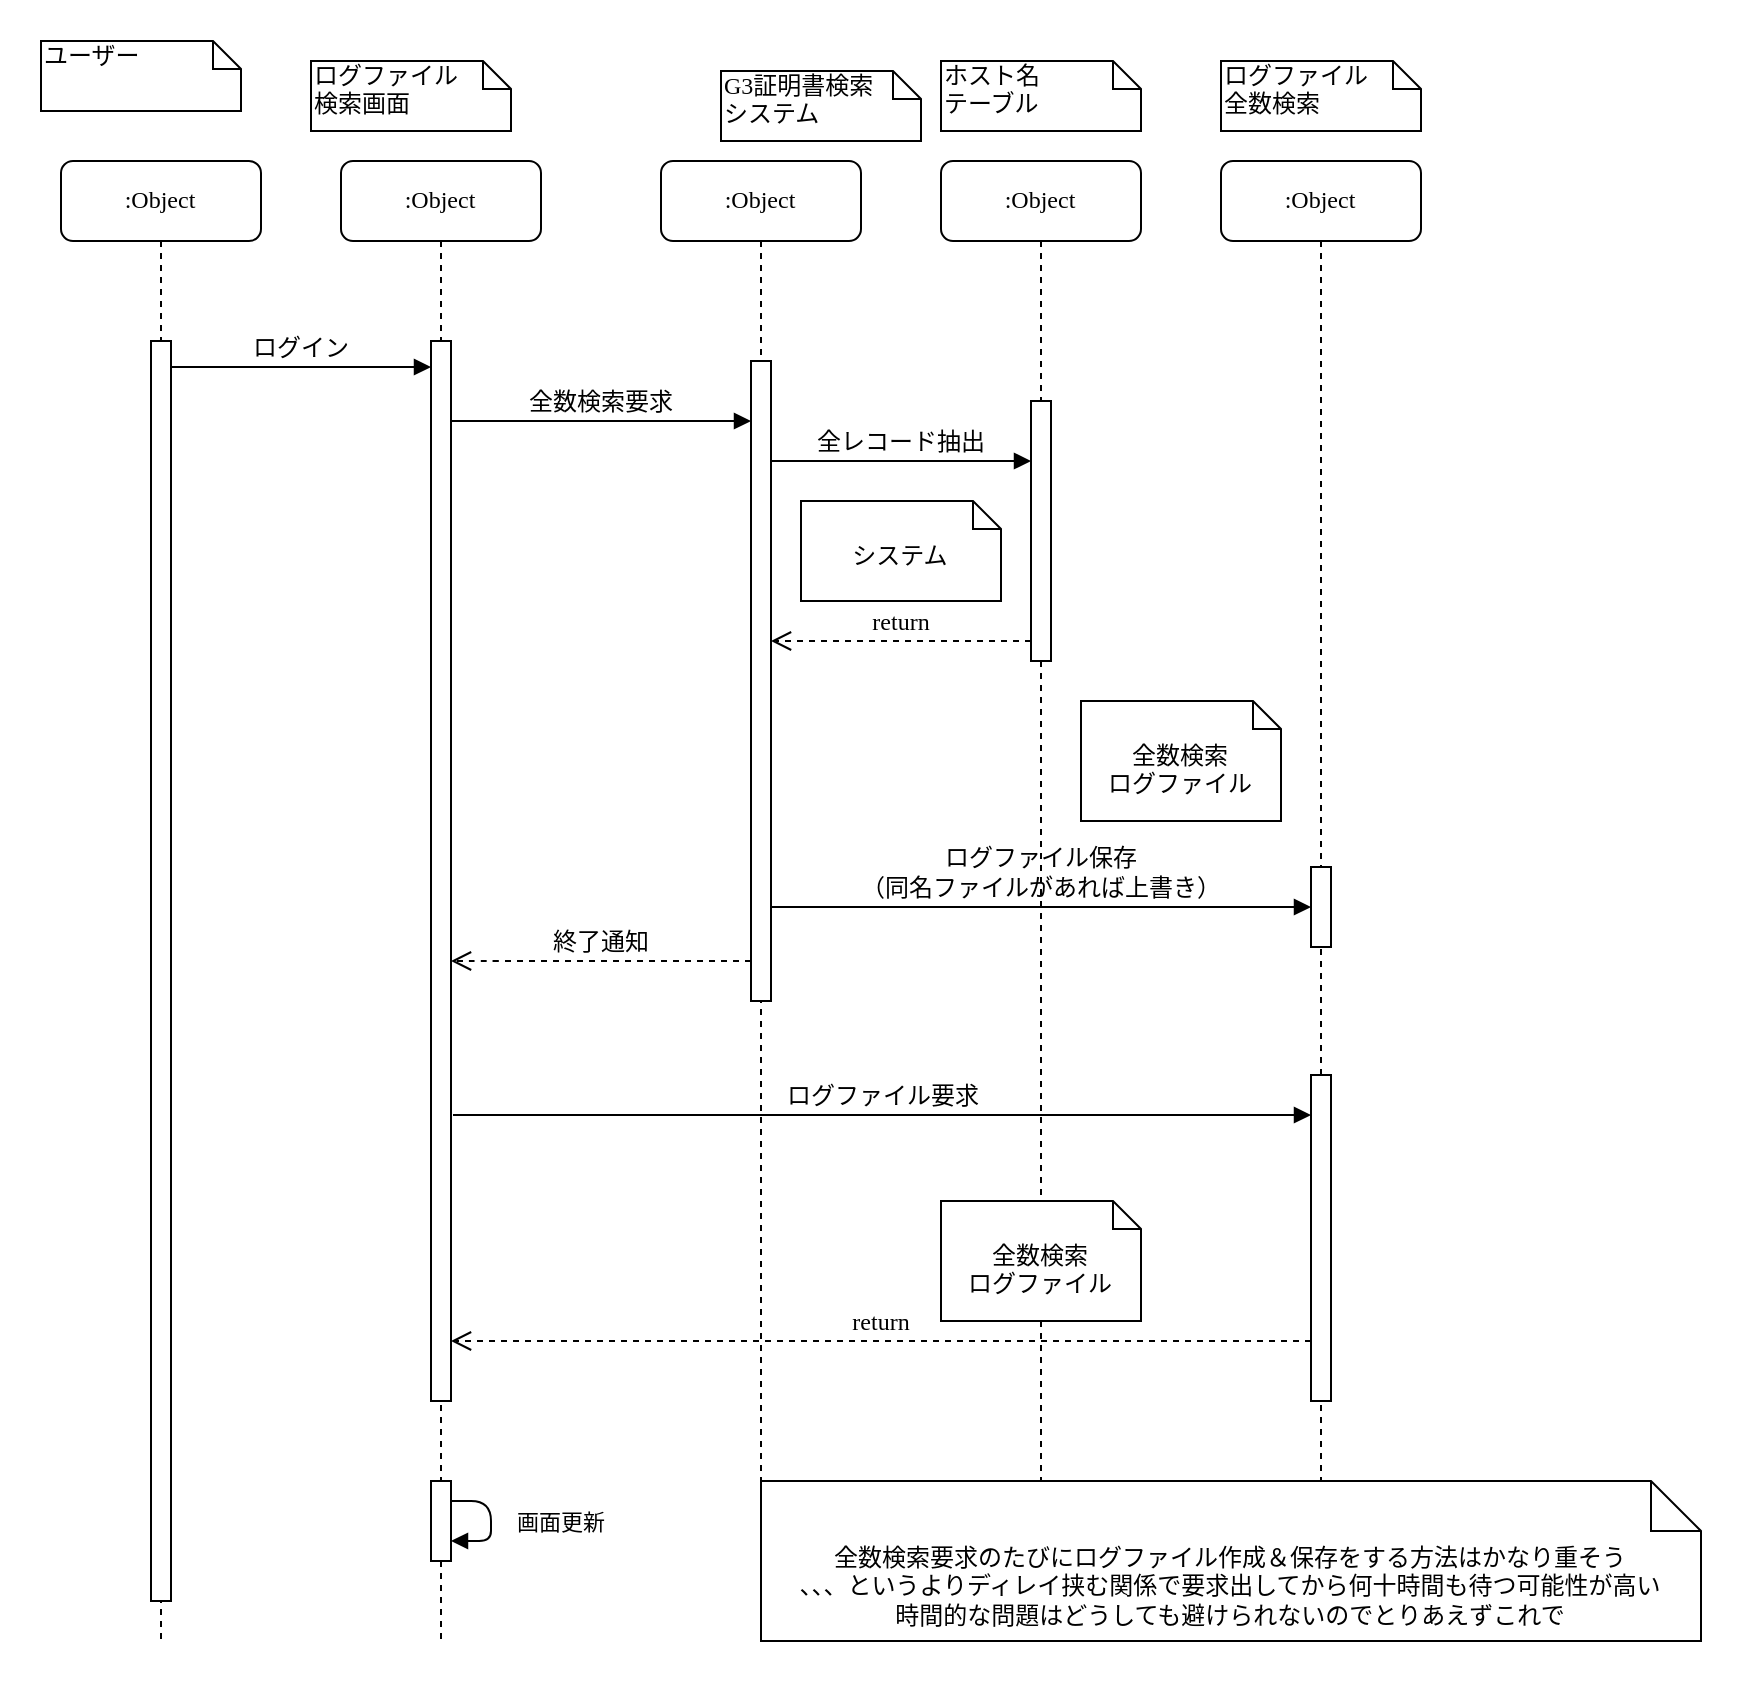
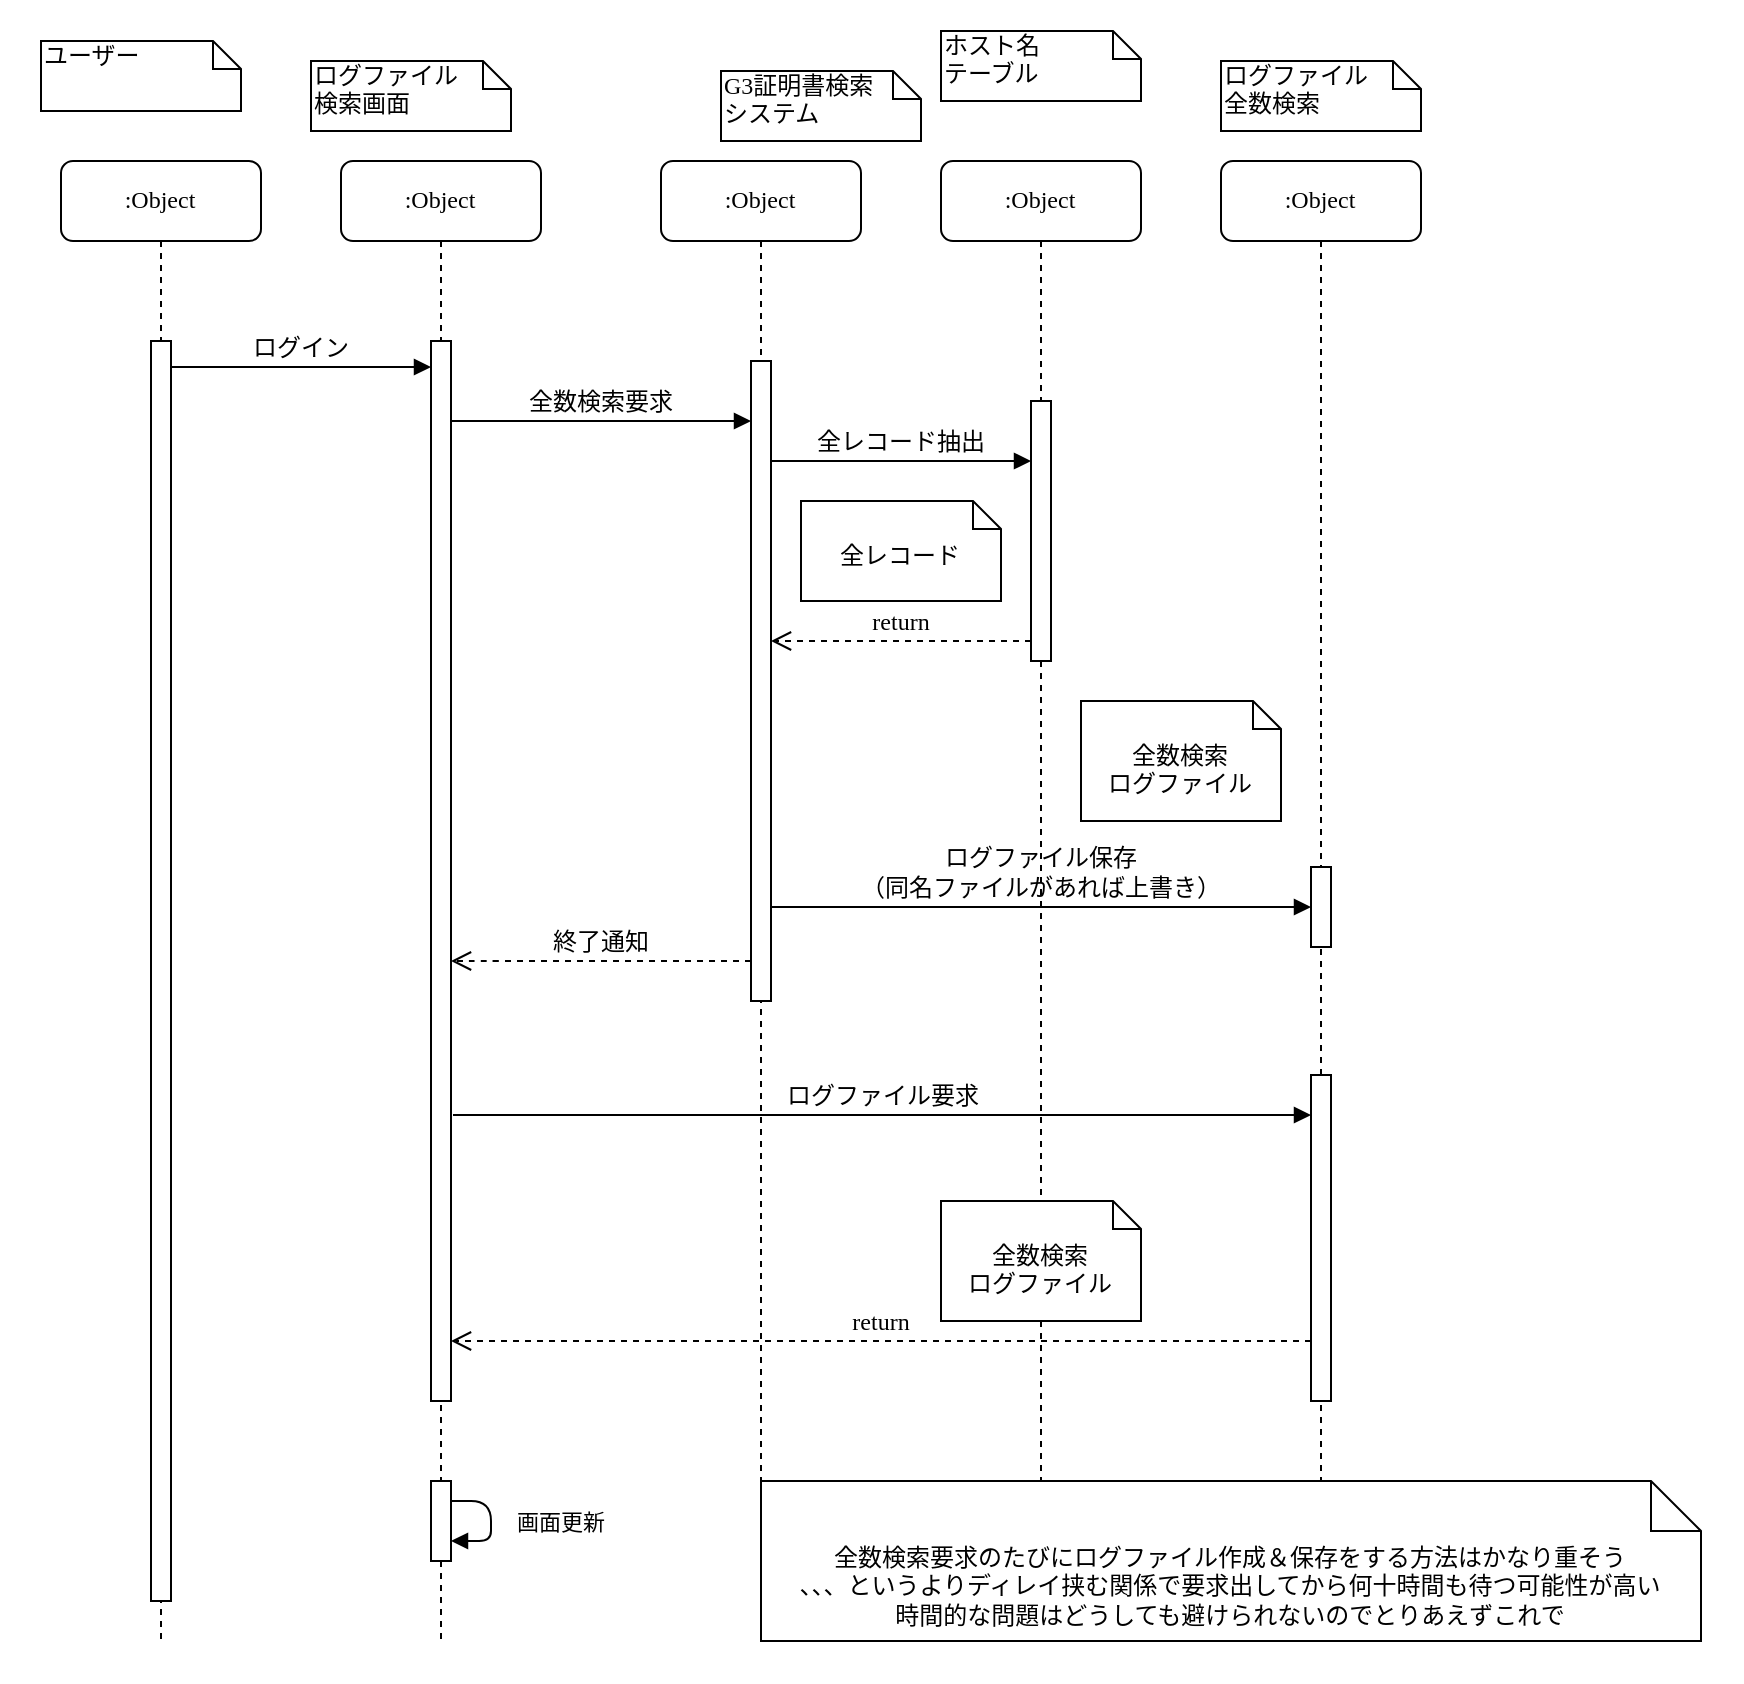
  <mxCell id="0" />
  <mxCell id="1" parent="0" />
  <mxCell id="2" value=":Object" style="shape=umlLifeline;perimeter=lifelinePerimeter;whiteSpace=wrap;html=1;container=1;collapsible=0;recursiveResize=0;outlineConnect=0;rounded=1;shadow=0;comic=0;labelBackgroundColor=none;strokeWidth=1;fontFamily=Verdana;fontSize=12;align=center;" parent="1" vertex="1"><mxGeometry x="170" y="80" width="100" height="740" as="geometry" /></mxCell>
  <mxCell id="3" value="" style="html=1;points=[];perimeter=orthogonalPerimeter;rounded=0;shadow=0;comic=0;labelBackgroundColor=none;strokeWidth=1;fontFamily=Verdana;fontSize=12;align=center;" vertex="1" parent="2"><mxGeometry x="45" y="90" width="10" height="530" as="geometry" /></mxCell>
  <mxCell id="4" value="" style="html=1;points=[];perimeter=orthogonalPerimeter;rounded=0;shadow=0;comic=0;labelBackgroundColor=none;strokeWidth=1;fontFamily=Verdana;fontSize=12;align=center;" parent="2" vertex="1"><mxGeometry x="45" y="660" width="10" height="40" as="geometry" /></mxCell>
  <mxCell id="5" value="画面更新" style="html=1;verticalAlign=bottom;endArrow=block;" edge="1" parent="2" source="4" target="4"><mxGeometry x="0.333" y="-35" width="80" relative="1" as="geometry"><mxPoint x="60" y="670" as="sourcePoint" /><mxPoint x="140" y="670" as="targetPoint" /><mxPoint x="35" y="35" as="offset" /></mxGeometry></mxCell>
  <mxCell id="6" value=":Object" style="shape=umlLifeline;perimeter=lifelinePerimeter;whiteSpace=wrap;html=1;container=1;collapsible=0;recursiveResize=0;outlineConnect=0;rounded=1;shadow=0;comic=0;labelBackgroundColor=none;strokeWidth=1;fontFamily=Verdana;fontSize=12;align=center;" parent="1" vertex="1"><mxGeometry x="330" y="80" width="100" height="740" as="geometry" /></mxCell>
  <mxCell id="7" value="" style="html=1;points=[];perimeter=orthogonalPerimeter;rounded=0;shadow=0;comic=0;labelBackgroundColor=none;strokeWidth=1;fontFamily=Verdana;fontSize=12;align=center;" parent="6" vertex="1"><mxGeometry x="45" y="100" width="10" height="320" as="geometry" /></mxCell>
  <mxCell id="8" value=":Object" style="shape=umlLifeline;perimeter=lifelinePerimeter;whiteSpace=wrap;html=1;container=1;collapsible=0;recursiveResize=0;outlineConnect=0;rounded=1;shadow=0;comic=0;labelBackgroundColor=none;strokeWidth=1;fontFamily=Verdana;fontSize=12;align=center;" parent="1" vertex="1"><mxGeometry x="470" y="80" width="100" height="740" as="geometry" /></mxCell>
  <mxCell id="9" value=":Object" style="shape=umlLifeline;perimeter=lifelinePerimeter;whiteSpace=wrap;html=1;container=1;collapsible=0;recursiveResize=0;outlineConnect=0;rounded=1;shadow=0;comic=0;labelBackgroundColor=none;strokeWidth=1;fontFamily=Verdana;fontSize=12;align=center;" parent="1" vertex="1"><mxGeometry x="610" y="80" width="100" height="740" as="geometry" /></mxCell>
  <mxCell id="10" value="" style="html=1;points=[];perimeter=orthogonalPerimeter;rounded=0;shadow=0;comic=0;labelBackgroundColor=none;strokeWidth=1;fontFamily=Verdana;fontSize=12;align=center;" vertex="1" parent="9"><mxGeometry x="45" y="457" width="10" height="163" as="geometry" /></mxCell>
  <mxCell id="11" value=":Object" style="shape=umlLifeline;perimeter=lifelinePerimeter;whiteSpace=wrap;html=1;container=1;collapsible=0;recursiveResize=0;outlineConnect=0;rounded=1;shadow=0;comic=0;labelBackgroundColor=none;strokeWidth=1;fontFamily=Verdana;fontSize=12;align=center;" parent="1" vertex="1"><mxGeometry x="30" y="80" width="100" height="740" as="geometry" /></mxCell>
  <mxCell id="12" value="" style="html=1;points=[];perimeter=orthogonalPerimeter;rounded=0;shadow=0;comic=0;labelBackgroundColor=none;strokeWidth=1;fontFamily=Verdana;fontSize=12;align=center;" parent="11" vertex="1"><mxGeometry x="45" y="90" width="10" height="630" as="geometry" /></mxCell>
  <mxCell id="13" value="" style="html=1;points=[];perimeter=orthogonalPerimeter;rounded=0;shadow=0;comic=0;labelBackgroundColor=none;strokeWidth=1;fontFamily=Verdana;fontSize=12;align=center;" parent="1" vertex="1"><mxGeometry x="515" y="200" width="10" height="130" as="geometry" /></mxCell>
  <mxCell id="14" value="全レコード抽出" style="html=1;verticalAlign=bottom;endArrow=block;labelBackgroundColor=none;fontFamily=Verdana;fontSize=12;edgeStyle=elbowEdgeStyle;elbow=vertical;" parent="1" edge="1"><mxGeometry relative="1" as="geometry"><mxPoint x="385" y="230" as="sourcePoint" /><Array as="points"><mxPoint x="390" y="230" /></Array><mxPoint x="515" y="230" as="targetPoint" /></mxGeometry></mxCell>
  <mxCell id="15" value="" style="html=1;points=[];perimeter=orthogonalPerimeter;rounded=0;shadow=0;comic=0;labelBackgroundColor=none;strokeWidth=1;fontFamily=Verdana;fontSize=12;align=center;" parent="1" vertex="1"><mxGeometry x="655" y="433" width="10" height="40" as="geometry" /></mxCell>
  <mxCell id="16" value="return" style="html=1;verticalAlign=bottom;endArrow=open;dashed=1;endSize=8;labelBackgroundColor=none;fontFamily=Verdana;fontSize=12;edgeStyle=elbowEdgeStyle;elbow=vertical;" parent="1" edge="1" target="7" source="13"><mxGeometry relative="1" as="geometry"><mxPoint x="385" y="320" as="targetPoint" /><Array as="points"><mxPoint x="460" y="320" /><mxPoint x="460" y="310" /><mxPoint x="490" y="310" /></Array><mxPoint x="515" y="320" as="sourcePoint" /></mxGeometry></mxCell>
  <mxCell id="17" value="ユーザー" style="shape=note;whiteSpace=wrap;html=1;size=14;verticalAlign=top;align=left;spacingTop=-6;rounded=0;shadow=0;comic=0;labelBackgroundColor=none;strokeWidth=1;fontFamily=Verdana;fontSize=12" parent="1" vertex="1"><mxGeometry x="20" y="20" width="100" height="35" as="geometry" /></mxCell>
- <mxCell id="18" value="&lt;div&gt;ホスト名&lt;/div&gt;&lt;div&gt;テーブル&lt;/div&gt;" style="shape=note;whiteSpace=wrap;html=1;size=14;verticalAlign=top;align=left;spacingTop=-6;rounded=0;shadow=0;comic=0;labelBackgroundColor=none;strokeWidth=1;fontFamily=Verdana;fontSize=12" parent="1" vertex="1"><mxGeometry x="470" y="30" width="100" height="35" as="geometry" /></mxCell>
+ <mxCell id="18" value="&lt;div&gt;ホスト名&lt;/div&gt;&lt;div&gt;テーブル&lt;/div&gt;" style="shape=note;whiteSpace=wrap;html=1;size=14;verticalAlign=top;align=left;spacingTop=-6;rounded=0;shadow=0;comic=0;labelBackgroundColor=none;strokeWidth=1;fontFamily=Verdana;fontSize=12" parent="1" vertex="1"><mxGeometry x="470" y="15" width="100" height="35" as="geometry" /></mxCell>
  <mxCell id="19" value="G3証明書検索&lt;br&gt;システム" style="shape=note;whiteSpace=wrap;html=1;size=14;verticalAlign=top;align=left;spacingTop=-6;rounded=0;shadow=0;comic=0;labelBackgroundColor=none;strokeWidth=1;fontFamily=Verdana;fontSize=12" parent="1" vertex="1"><mxGeometry x="360" y="35" width="100" height="35" as="geometry" /></mxCell>
  <mxCell id="20" value="ログファイル&lt;br&gt;全数検索" style="shape=note;whiteSpace=wrap;html=1;size=14;verticalAlign=top;align=left;spacingTop=-6;rounded=0;shadow=0;comic=0;labelBackgroundColor=none;strokeWidth=1;fontFamily=Verdana;fontSize=12" parent="1" vertex="1"><mxGeometry x="610" y="30" width="100" height="35" as="geometry" /></mxCell>
  <mxCell id="21" value="ログファイル&lt;br&gt;検索画面" style="shape=note;whiteSpace=wrap;html=1;size=14;verticalAlign=top;align=left;spacingTop=-6;rounded=0;shadow=0;comic=0;labelBackgroundColor=none;strokeWidth=1;fontFamily=Verdana;fontSize=12" parent="1" vertex="1"><mxGeometry x="155" y="30" width="100" height="35" as="geometry" /></mxCell>
- <mxCell id="22" value="システム" style="shape=note2;boundedLbl=1;whiteSpace=wrap;html=1;size=14;verticalAlign=top;align=center;" parent="1" vertex="1"><mxGeometry x="400" y="250" width="100" height="50" as="geometry" /></mxCell>
+ <mxCell id="22" value="全レコード" style="shape=note2;boundedLbl=1;whiteSpace=wrap;html=1;size=14;verticalAlign=top;align=center;" parent="1" vertex="1"><mxGeometry x="400" y="250" width="100" height="50" as="geometry" /></mxCell>
  <mxCell id="23" value="ログファイル要求" style="html=1;verticalAlign=bottom;endArrow=block;labelBackgroundColor=none;fontFamily=Verdana;fontSize=12;edgeStyle=elbowEdgeStyle;elbow=vertical;" parent="1" target="10" edge="1"><mxGeometry relative="1" as="geometry"><mxPoint x="226" y="557.003" as="sourcePoint" /><mxPoint x="655" y="557.333" as="targetPoint" /></mxGeometry></mxCell>
  <mxCell id="24" value="&lt;div&gt;ログファイル保存&lt;/div&gt;&lt;div&gt;（同名ファイルがあれば上書き）&lt;br&gt;&lt;/div&gt;" style="html=1;verticalAlign=bottom;endArrow=block;labelBackgroundColor=none;fontFamily=Verdana;fontSize=12;edgeStyle=elbowEdgeStyle;elbow=vertical;" parent="1" edge="1" target="15"><mxGeometry relative="1" as="geometry"><mxPoint x="385" y="453.003" as="sourcePoint" /><mxPoint x="515" y="453.003" as="targetPoint" /></mxGeometry></mxCell>
  <mxCell id="25" value="ログイン" style="html=1;verticalAlign=bottom;endArrow=block;labelBackgroundColor=none;fontFamily=Verdana;fontSize=12;edgeStyle=elbowEdgeStyle;elbow=vertical;" edge="1" parent="1"><mxGeometry relative="1" as="geometry"><mxPoint x="85" y="183" as="sourcePoint" /><mxPoint x="215" y="183" as="targetPoint" /><Array as="points" /></mxGeometry></mxCell>
  <mxCell id="26" value="全数検索要求" style="html=1;verticalAlign=bottom;endArrow=block;entryX=0;entryY=0;labelBackgroundColor=none;fontFamily=Verdana;fontSize=12;edgeStyle=elbowEdgeStyle;elbow=vertical;" parent="1" edge="1"><mxGeometry relative="1" as="geometry"><mxPoint x="225" y="210.003" as="sourcePoint" /><mxPoint x="375" y="210.17" as="targetPoint" /></mxGeometry></mxCell>
  <mxCell id="27" value="終了通知" style="html=1;verticalAlign=bottom;endArrow=open;dashed=1;endSize=8;labelBackgroundColor=none;fontFamily=Verdana;fontSize=12;edgeStyle=elbowEdgeStyle;elbow=vertical;" edge="1" parent="1" source="7" target="3"><mxGeometry relative="1" as="geometry"><mxPoint x="225" y="463" as="targetPoint" /><Array as="points"><mxPoint x="240" y="480" /><mxPoint x="305" y="453" /><mxPoint x="335" y="453" /></Array><mxPoint x="379.5" y="463" as="sourcePoint" /></mxGeometry></mxCell>
  <mxCell id="28" value="return" style="html=1;verticalAlign=bottom;endArrow=open;dashed=1;endSize=8;labelBackgroundColor=none;fontFamily=Verdana;fontSize=12;edgeStyle=elbowEdgeStyle;elbow=vertical;" edge="1" parent="1" source="10" target="3"><mxGeometry relative="1" as="geometry"><mxPoint x="385" y="670" as="targetPoint" /><Array as="points"><mxPoint x="460" y="670" /><mxPoint x="460" y="660" /><mxPoint x="490" y="660" /></Array><mxPoint x="655" y="670" as="sourcePoint" /></mxGeometry></mxCell>
  <mxCell id="29" value="全数検索&lt;br&gt;ログファイル" style="shape=note2;boundedLbl=1;whiteSpace=wrap;html=1;size=14;verticalAlign=top;align=center;" vertex="1" parent="1"><mxGeometry x="470" y="600" width="100" height="60" as="geometry" /></mxCell>
  <mxCell id="30" value="全数検索&lt;br&gt;ログファイル" style="shape=note2;boundedLbl=1;whiteSpace=wrap;html=1;size=14;verticalAlign=top;align=center;" vertex="1" parent="1"><mxGeometry x="540" y="350" width="100" height="60" as="geometry" /></mxCell>
  <mxCell id="31" value="&lt;div&gt;全数検索要求のたびにログファイル作成＆保存をする方法はかなり重そう&lt;/div&gt;&lt;div&gt;、、、というよりディレイ挟む関係で要求出してから何十時間も待つ可能性が高い&lt;/div&gt;&lt;div&gt;時間的な問題はどうしても避けられないのでとりあえずこれで&lt;/div&gt;&lt;div&gt;&lt;br&gt;&lt;/div&gt;" style="shape=note2;boundedLbl=1;whiteSpace=wrap;html=1;size=25;verticalAlign=top;align=center;" vertex="1" parent="1"><mxGeometry x="380" y="740" width="470" height="80" as="geometry" /></mxCell>
